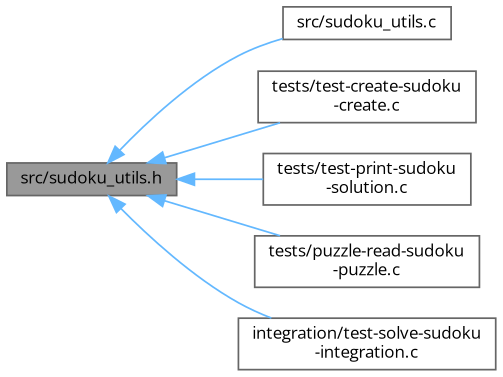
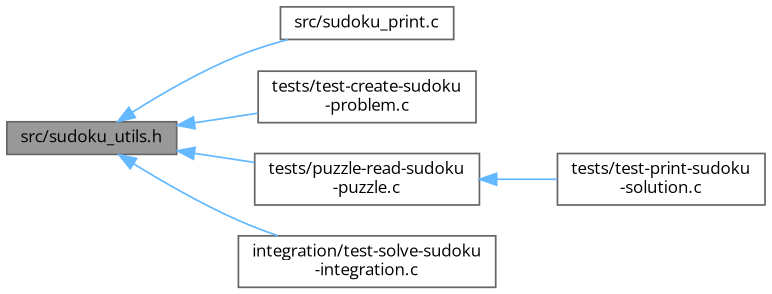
  digraph {
    fontname="Open Sans"
    rankdir=LR
    node [color=grey40 fillcolor=white fontname="Open Sans" fontsize=10 shape=box style=filled]
    edge [color=steelblue1 dir=back fontname="Open Sans" fontsize=10 labelfontname=Roboto labelfontsize=10 style=solid]
    n1 [color=gray40 fillcolor=grey60 fontcolor=black height=0.2 label="src/sudoku_utils.h" width=0.4]
-   n2 [height=0.2 label="src/sudoku_utils.c" width=0.4]
-   n3 [height=0.2 label="tests/test-create-sudoku\l-create.c" width=0.4]
+   n2 [height=0.2 label="src/sudoku_print.c" width=0.4]
+   n3 [height=0.2 label="tests/test-create-sudoku\l-problem.c" width=0.4]
    n4 [height=0.2 label="tests/test-print-sudoku\l-solution.c" width=0.4]
    n5 [height=0.2 label="tests/puzzle-read-sudoku\l-puzzle.c" width=0.4]
    n6 [height=0.2 label="integration/test-solve-sudoku\l-integration.c" width=0.4]
    n1 -> n2
    n1 -> n3
-   n1 -> n4
+   n5 -> n4
    n1 -> n5
    n1 -> n6
  }
